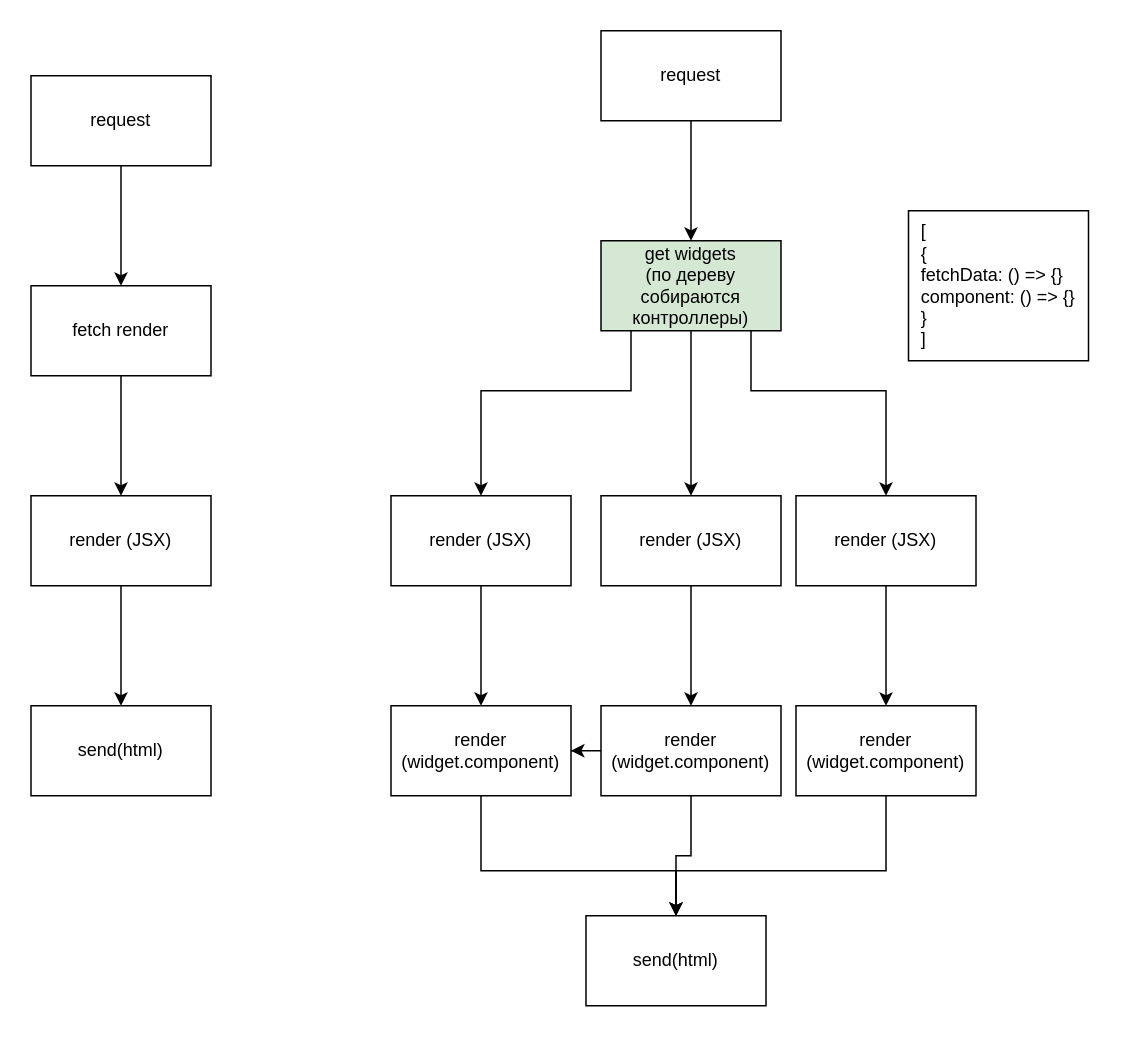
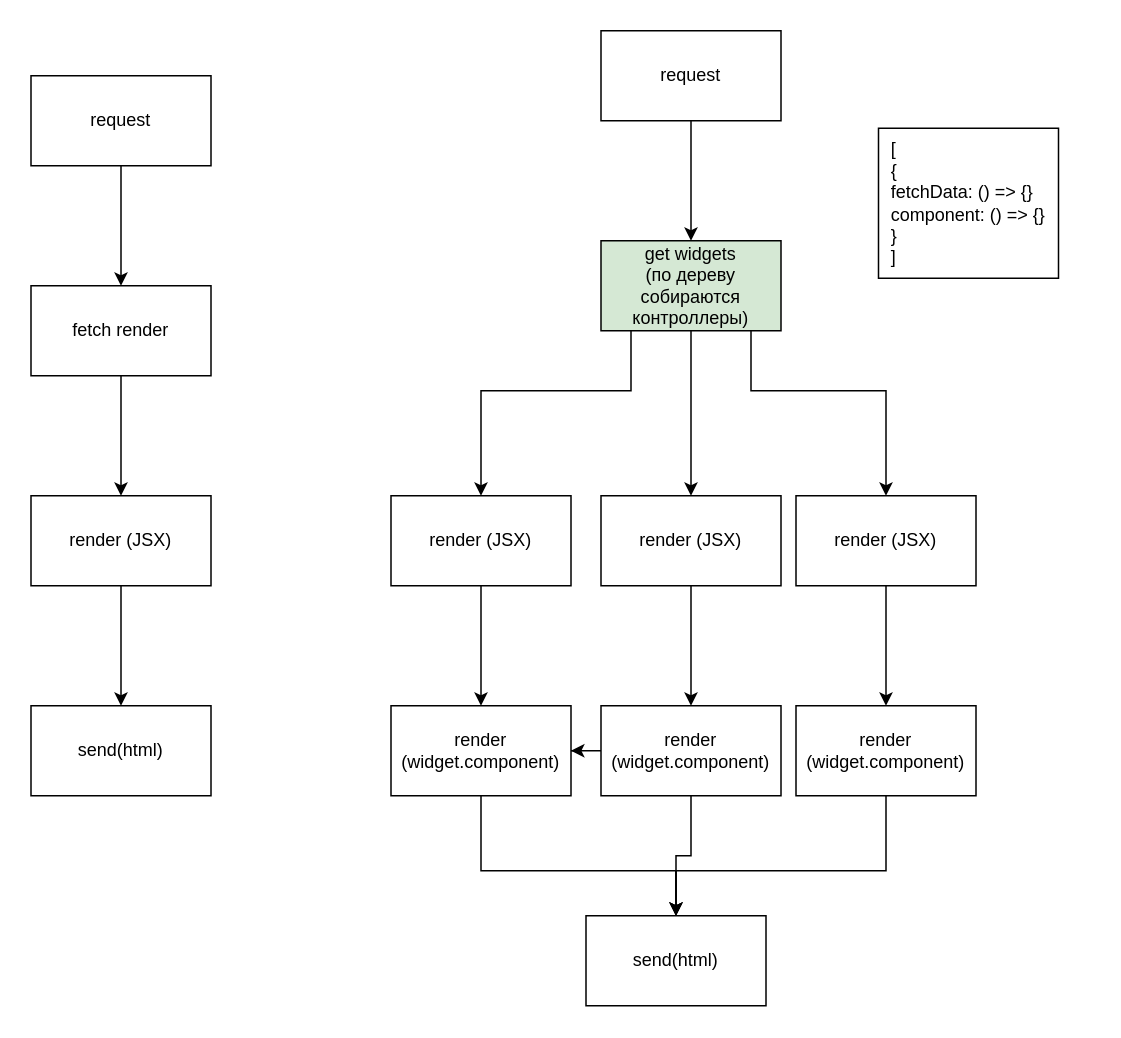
  <mxCell id="0" />
  <mxCell id="1" parent="0" />
  <mxCell id="2" value="" style="edgeStyle=orthogonalEdgeStyle;rounded=0;orthogonalLoop=1;jettySize=auto;html=1;" parent="1" source="3" target="5" edge="1"><mxGeometry relative="1" as="geometry" /></mxCell>
  <mxCell id="3" value="request" style="rounded=0;whiteSpace=wrap;html=1;" parent="1" vertex="1"><mxGeometry x="20" y="50" width="120" height="60" as="geometry" /></mxCell>
  <mxCell id="4" value="" style="edgeStyle=orthogonalEdgeStyle;rounded=0;orthogonalLoop=1;jettySize=auto;html=1;" parent="1" source="5" target="7" edge="1"><mxGeometry relative="1" as="geometry" /></mxCell>
  <mxCell id="5" value="fetch render" style="rounded=0;whiteSpace=wrap;html=1;" parent="1" vertex="1"><mxGeometry x="20" y="190" width="120" height="60" as="geometry" /></mxCell>
  <mxCell id="6" value="" style="edgeStyle=orthogonalEdgeStyle;rounded=0;orthogonalLoop=1;jettySize=auto;html=1;" parent="1" source="7" target="8" edge="1"><mxGeometry relative="1" as="geometry" /></mxCell>
  <mxCell id="7" value="render (JSX)" style="whiteSpace=wrap;html=1;rounded=0;" parent="1" vertex="1"><mxGeometry x="20" y="330" width="120" height="60" as="geometry" /></mxCell>
  <mxCell id="8" value="send(html)" style="whiteSpace=wrap;html=1;rounded=0;" parent="1" vertex="1"><mxGeometry x="20" y="470" width="120" height="60" as="geometry" /></mxCell>
  <mxCell id="9" value="" style="edgeStyle=orthogonalEdgeStyle;rounded=0;orthogonalLoop=1;jettySize=auto;html=1;" parent="1" source="10" target="14" edge="1"><mxGeometry relative="1" as="geometry" /></mxCell>
  <mxCell id="10" value="request" style="rounded=0;whiteSpace=wrap;html=1;" parent="1" vertex="1"><mxGeometry x="400" y="20" width="120" height="60" as="geometry" /></mxCell>
  <mxCell id="11" value="" style="edgeStyle=orthogonalEdgeStyle;rounded=0;orthogonalLoop=1;jettySize=auto;html=1;" parent="1" source="14" target="16" edge="1"><mxGeometry relative="1" as="geometry"><Array as="points"><mxPoint x="420" y="260" /><mxPoint x="320" y="260" /></Array></mxGeometry></mxCell>
  <mxCell id="12" style="edgeStyle=orthogonalEdgeStyle;rounded=0;orthogonalLoop=1;jettySize=auto;html=1;" parent="1" source="14" target="21" edge="1"><mxGeometry relative="1" as="geometry" /></mxCell>
  <mxCell id="13" style="edgeStyle=orthogonalEdgeStyle;rounded=0;orthogonalLoop=1;jettySize=auto;html=1;" parent="1" source="14" target="23" edge="1"><mxGeometry relative="1" as="geometry"><Array as="points"><mxPoint x="500" y="260" /><mxPoint x="590" y="260" /></Array></mxGeometry></mxCell>
  <mxCell id="14" value="get widgets&lt;br&gt;(по дереву собираются контроллеры)" style="rounded=0;whiteSpace=wrap;html=1;fillColor=#d5e8d4;" parent="1" vertex="1"><mxGeometry x="400" y="160" width="120" height="60" as="geometry" /></mxCell>
  <mxCell id="15" value="" style="edgeStyle=orthogonalEdgeStyle;rounded=0;orthogonalLoop=1;jettySize=auto;html=1;" parent="1" source="16" target="18" edge="1"><mxGeometry relative="1" as="geometry" /></mxCell>
  <mxCell id="16" value="render (JSX)" style="whiteSpace=wrap;html=1;rounded=0;" parent="1" vertex="1"><mxGeometry x="260" y="330" width="120" height="60" as="geometry" /></mxCell>
  <mxCell id="17" value="" style="edgeStyle=orthogonalEdgeStyle;rounded=0;orthogonalLoop=1;jettySize=auto;html=1;" parent="1" source="18" target="29" edge="1"><mxGeometry relative="1" as="geometry"><Array as="points"><mxPoint x="320" y="580" /><mxPoint x="450" y="580" /></Array></mxGeometry></mxCell>
  <mxCell id="18" value="render (widget.component)" style="whiteSpace=wrap;html=1;rounded=0;" parent="1" vertex="1"><mxGeometry x="260" y="470" width="120" height="60" as="geometry" /></mxCell>
- <mxCell id="19" value="&lt;div style=&quot;text-align: left;&quot;&gt;&lt;span style=&quot;background-color: initial;&quot;&gt;[&lt;/span&gt;&lt;/div&gt;&lt;div style=&quot;text-align: left;&quot;&gt;&lt;span style=&quot;background-color: initial;&quot;&gt;{&lt;/span&gt;&lt;/div&gt;&lt;div style=&quot;text-align: left;&quot;&gt;&lt;span style=&quot;background-color: initial;&quot;&gt;fetchData: () =&amp;gt; {}&lt;/span&gt;&lt;/div&gt;&lt;div style=&quot;text-align: left;&quot;&gt;&lt;span style=&quot;background-color: initial;&quot;&gt;component: () =&amp;gt; {}&lt;/span&gt;&lt;/div&gt;&lt;div style=&quot;text-align: left;&quot;&gt;&lt;span style=&quot;background-color: initial;&quot;&gt;}&lt;/span&gt;&lt;/div&gt;&lt;div style=&quot;text-align: left;&quot;&gt;&lt;span style=&quot;background-color: initial;&quot;&gt;]&lt;/span&gt;&lt;/div&gt;" style="whiteSpace=wrap;html=1;rounded=0;" parent="1" vertex="1"><mxGeometry x="605" y="140" width="120" height="100" as="geometry" /></mxCell>
+ <mxCell id="19" value="&lt;div style=&quot;text-align: left;&quot;&gt;&lt;span style=&quot;background-color: initial;&quot;&gt;[&lt;/span&gt;&lt;/div&gt;&lt;div style=&quot;text-align: left;&quot;&gt;&lt;span style=&quot;background-color: initial;&quot;&gt;{&lt;/span&gt;&lt;/div&gt;&lt;div style=&quot;text-align: left;&quot;&gt;&lt;span style=&quot;background-color: initial;&quot;&gt;fetchData: () =&amp;gt; {}&lt;/span&gt;&lt;/div&gt;&lt;div style=&quot;text-align: left;&quot;&gt;&lt;span style=&quot;background-color: initial;&quot;&gt;component: () =&amp;gt; {}&lt;/span&gt;&lt;/div&gt;&lt;div style=&quot;text-align: left;&quot;&gt;&lt;span style=&quot;background-color: initial;&quot;&gt;}&lt;/span&gt;&lt;/div&gt;&lt;div style=&quot;text-align: left;&quot;&gt;&lt;span style=&quot;background-color: initial;&quot;&gt;]&lt;/span&gt;&lt;/div&gt;" style="whiteSpace=wrap;html=1;rounded=0;" parent="1" vertex="1"><mxGeometry x="585" y="85" width="120" height="100" as="geometry" /></mxCell>
  <mxCell id="20" style="edgeStyle=orthogonalEdgeStyle;rounded=0;orthogonalLoop=1;jettySize=auto;html=1;" parent="1" source="21" target="26" edge="1"><mxGeometry relative="1" as="geometry" /></mxCell>
  <mxCell id="21" value="render (JSX)" style="whiteSpace=wrap;html=1;rounded=0;" parent="1" vertex="1"><mxGeometry x="400" y="330" width="120" height="60" as="geometry" /></mxCell>
  <mxCell id="22" style="edgeStyle=orthogonalEdgeStyle;rounded=0;orthogonalLoop=1;jettySize=auto;html=1;" parent="1" source="23" target="28" edge="1"><mxGeometry relative="1" as="geometry" /></mxCell>
  <mxCell id="23" value="render (JSX)" style="whiteSpace=wrap;html=1;rounded=0;" parent="1" vertex="1"><mxGeometry x="530" y="330" width="120" height="60" as="geometry" /></mxCell>
  <mxCell id="24" value="" style="edgeStyle=orthogonalEdgeStyle;rounded=0;orthogonalLoop=1;jettySize=auto;html=1;" parent="1" source="26" target="18" edge="1"><mxGeometry relative="1" as="geometry" /></mxCell>
  <mxCell id="25" style="edgeStyle=orthogonalEdgeStyle;rounded=0;orthogonalLoop=1;jettySize=auto;html=1;" parent="1" source="26" target="29" edge="1"><mxGeometry relative="1" as="geometry" /></mxCell>
  <mxCell id="26" value="render (widget.component)" style="whiteSpace=wrap;html=1;rounded=0;" parent="1" vertex="1"><mxGeometry x="400" y="470" width="120" height="60" as="geometry" /></mxCell>
  <mxCell id="27" style="edgeStyle=orthogonalEdgeStyle;rounded=0;orthogonalLoop=1;jettySize=auto;html=1;" parent="1" source="28" target="29" edge="1"><mxGeometry relative="1" as="geometry"><Array as="points"><mxPoint x="590" y="580" /><mxPoint x="450" y="580" /></Array></mxGeometry></mxCell>
  <mxCell id="28" value="render (widget.component)" style="whiteSpace=wrap;html=1;rounded=0;" parent="1" vertex="1"><mxGeometry x="530" y="470" width="120" height="60" as="geometry" /></mxCell>
  <mxCell id="29" value="send(html)" style="whiteSpace=wrap;html=1;rounded=0;" parent="1" vertex="1"><mxGeometry x="390" y="610" width="120" height="60" as="geometry" /></mxCell>
